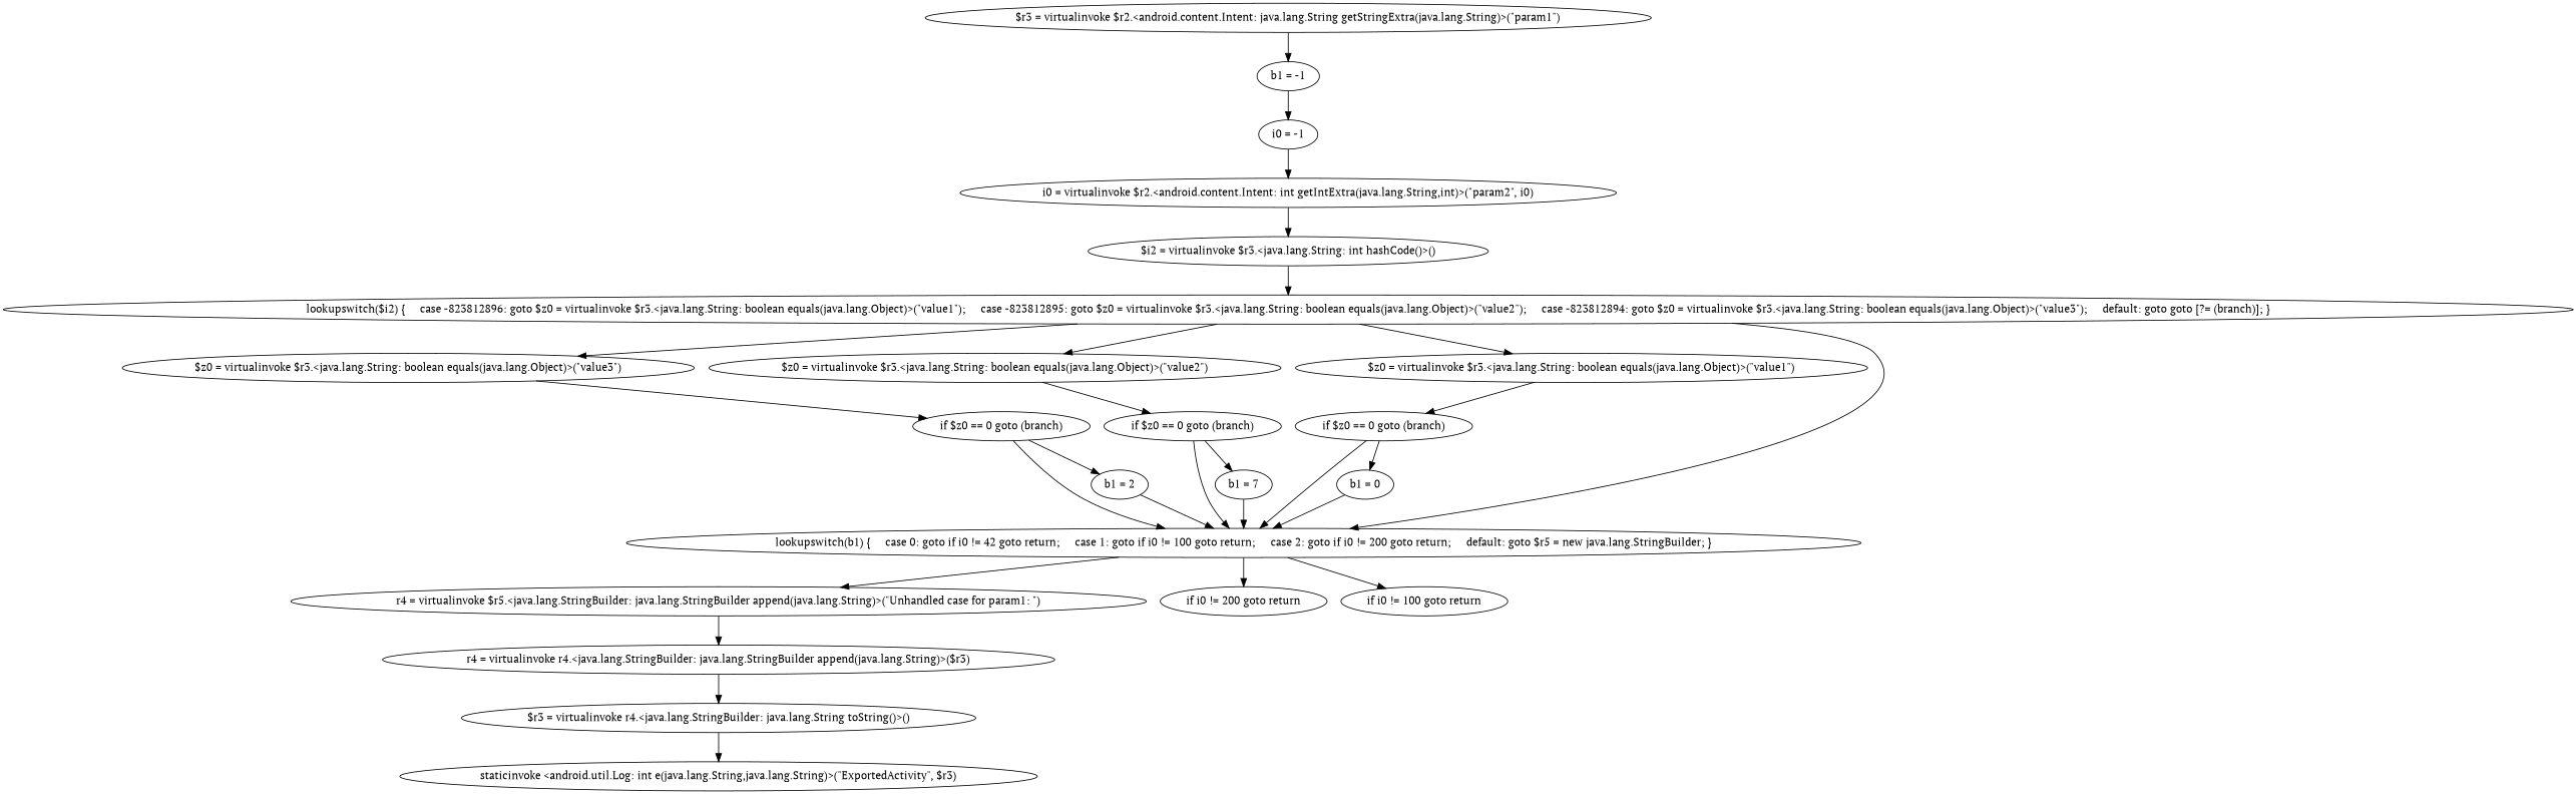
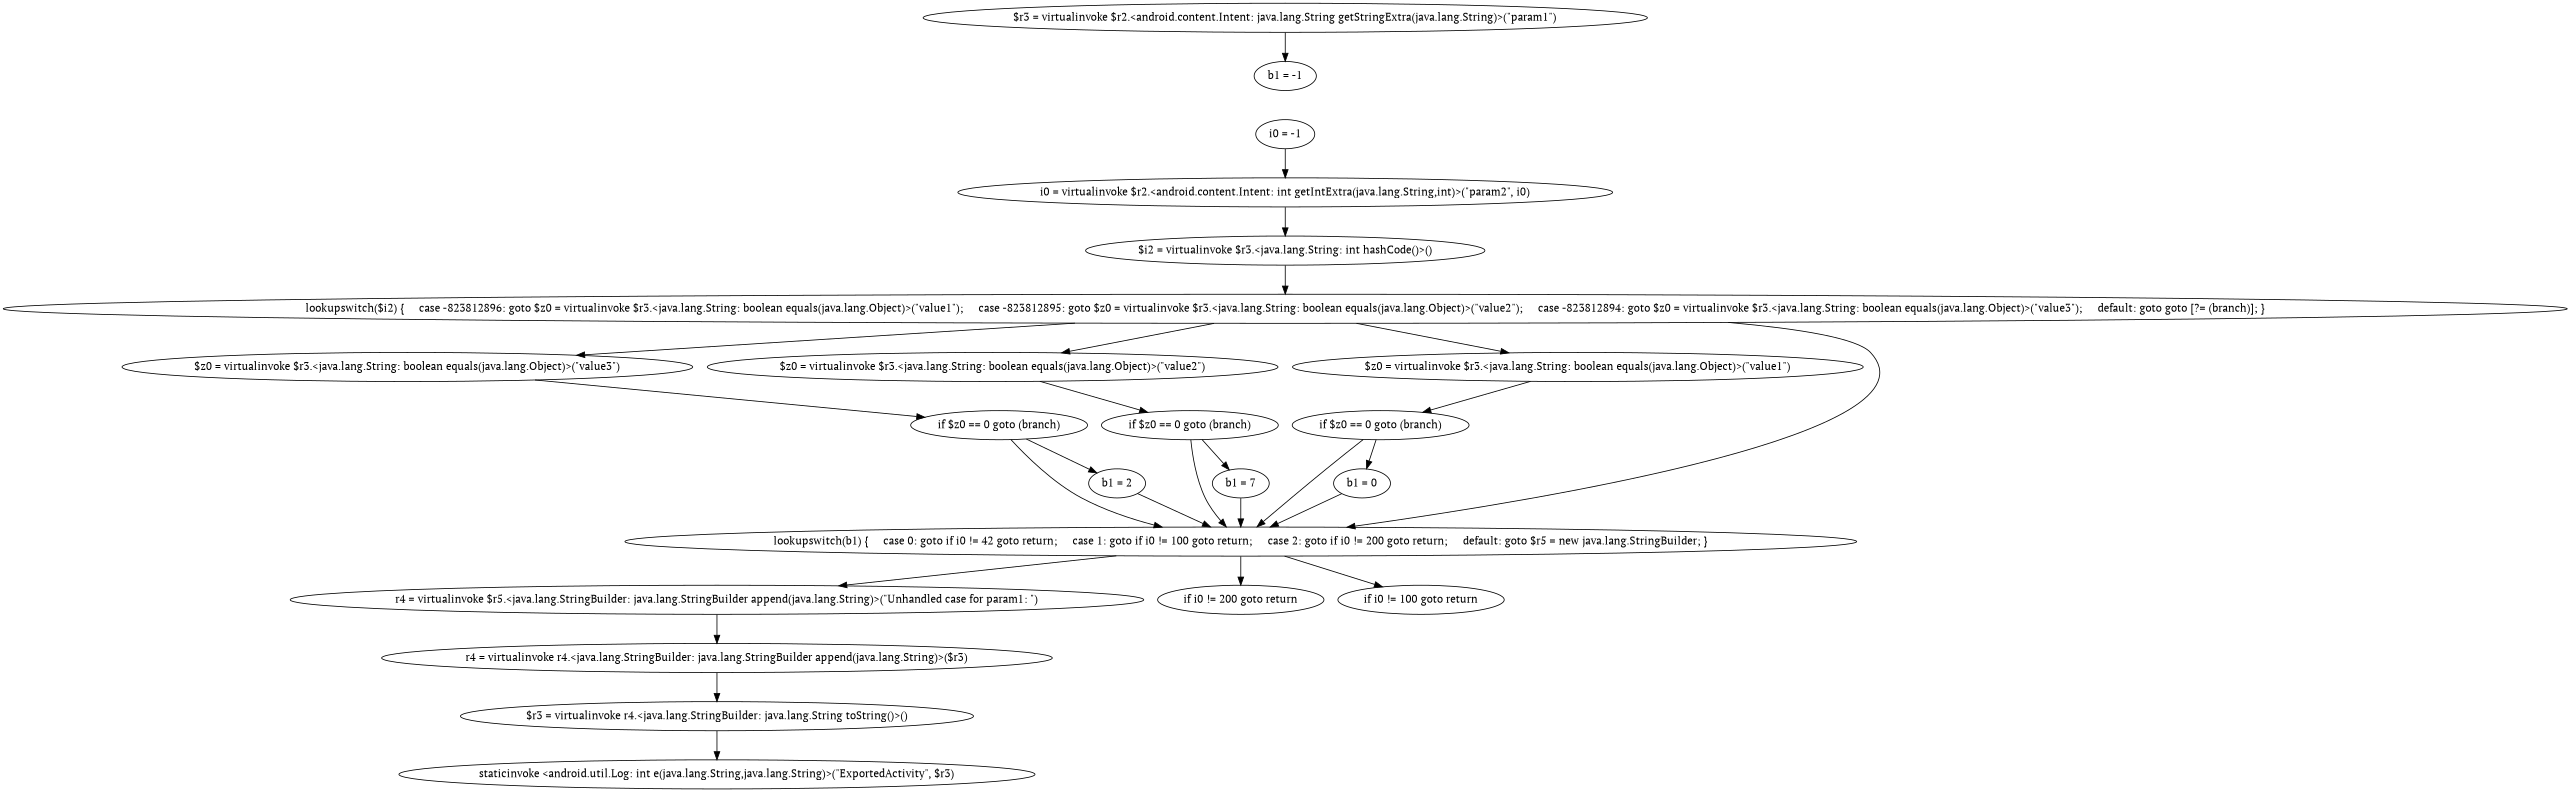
  digraph {
    fontname="PT Serif"
    node [fontname="PT Serif"]
    edge [fontname="PT Serif"]
    n1 [label="$r3 = virtualinvoke $r2.<android.content.Intent: java.lang.String getStringExtra(java.lang.String)>(\"param1\")"]
    n2 [label="b1 = -1"]
    n3 [label="i0 = -1"]
    n4 [label="i0 = virtualinvoke $r2.<android.content.Intent: int getIntExtra(java.lang.String,int)>(\"param2\", i0)"]
    n5 [label="$i2 = virtualinvoke $r3.<java.lang.String: int hashCode()>()"]
    n6 [label="lookupswitch($i2) {     case -823812896: goto $z0 = virtualinvoke $r3.<java.lang.String: boolean equals(java.lang.Object)>(\"value1\");     case -823812895: goto $z0 = virtualinvoke $r3.<java.lang.String: boolean equals(java.lang.Object)>(\"value2\");     case -823812894: goto $z0 = virtualinvoke $r3.<java.lang.String: boolean equals(java.lang.Object)>(\"value3\");     default: goto goto [?= (branch)]; }"]
    n7 [label="$z0 = virtualinvoke $r3.<java.lang.String: boolean equals(java.lang.Object)>(\"value3\")"]
    n8 [label="$z0 = virtualinvoke $r3.<java.lang.String: boolean equals(java.lang.Object)>(\"value2\")"]
    n9 [label="$z0 = virtualinvoke $r3.<java.lang.String: boolean equals(java.lang.Object)>(\"value1\")"]
    n10 [label="lookupswitch(b1) {     case 0: goto if i0 != 42 goto return;     case 1: goto if i0 != 100 goto return;     case 2: goto if i0 != 200 goto return;     default: goto $r5 = new java.lang.StringBuilder; }"]
    n11 [label="if $z0 == 0 goto (branch)"]
    n12 [label="if $z0 == 0 goto (branch)"]
    n13 [label="if $z0 == 0 goto (branch)"]
    n14 [label="r4 = virtualinvoke $r5.<java.lang.StringBuilder: java.lang.StringBuilder append(java.lang.String)>(\"Unhandled case for param1: \")"]
    n15 [label="if i0 != 200 goto return"]
    n16 [label="if i0 != 100 goto return"]
    n17 [label="b1 = 2"]
    n18 [label="b1 = 7"]
    n19 [label="b1 = 0"]
    n20 [label="r4 = virtualinvoke r4.<java.lang.StringBuilder: java.lang.StringBuilder append(java.lang.String)>($r3)"]
    n21 [label="$r3 = virtualinvoke r4.<java.lang.StringBuilder: java.lang.String toString()>()"]
    n22 [label="staticinvoke <android.util.Log: int e(java.lang.String,java.lang.String)>(\"ExportedActivity\", $r3)"]
    n1 -> n2
-   n2 -> n3
    n3 -> n4
    n4 -> n5
    n5 -> n6
    n6 -> n7
    n6 -> n8
    n6 -> n9
    n6 -> n10
    n7 -> n11
    n8 -> n12
    n9 -> n13
    n10 -> n14
    n10 -> n15
    n10 -> n16
    n11 -> n10
    n11 -> n17
    n12 -> n10
    n12 -> n18
    n13 -> n10
    n13 -> n19
    n14 -> n20
    n17 -> n10
    n18 -> n10
    n19 -> n10
    n20 -> n21
    n21 -> n22
  }
